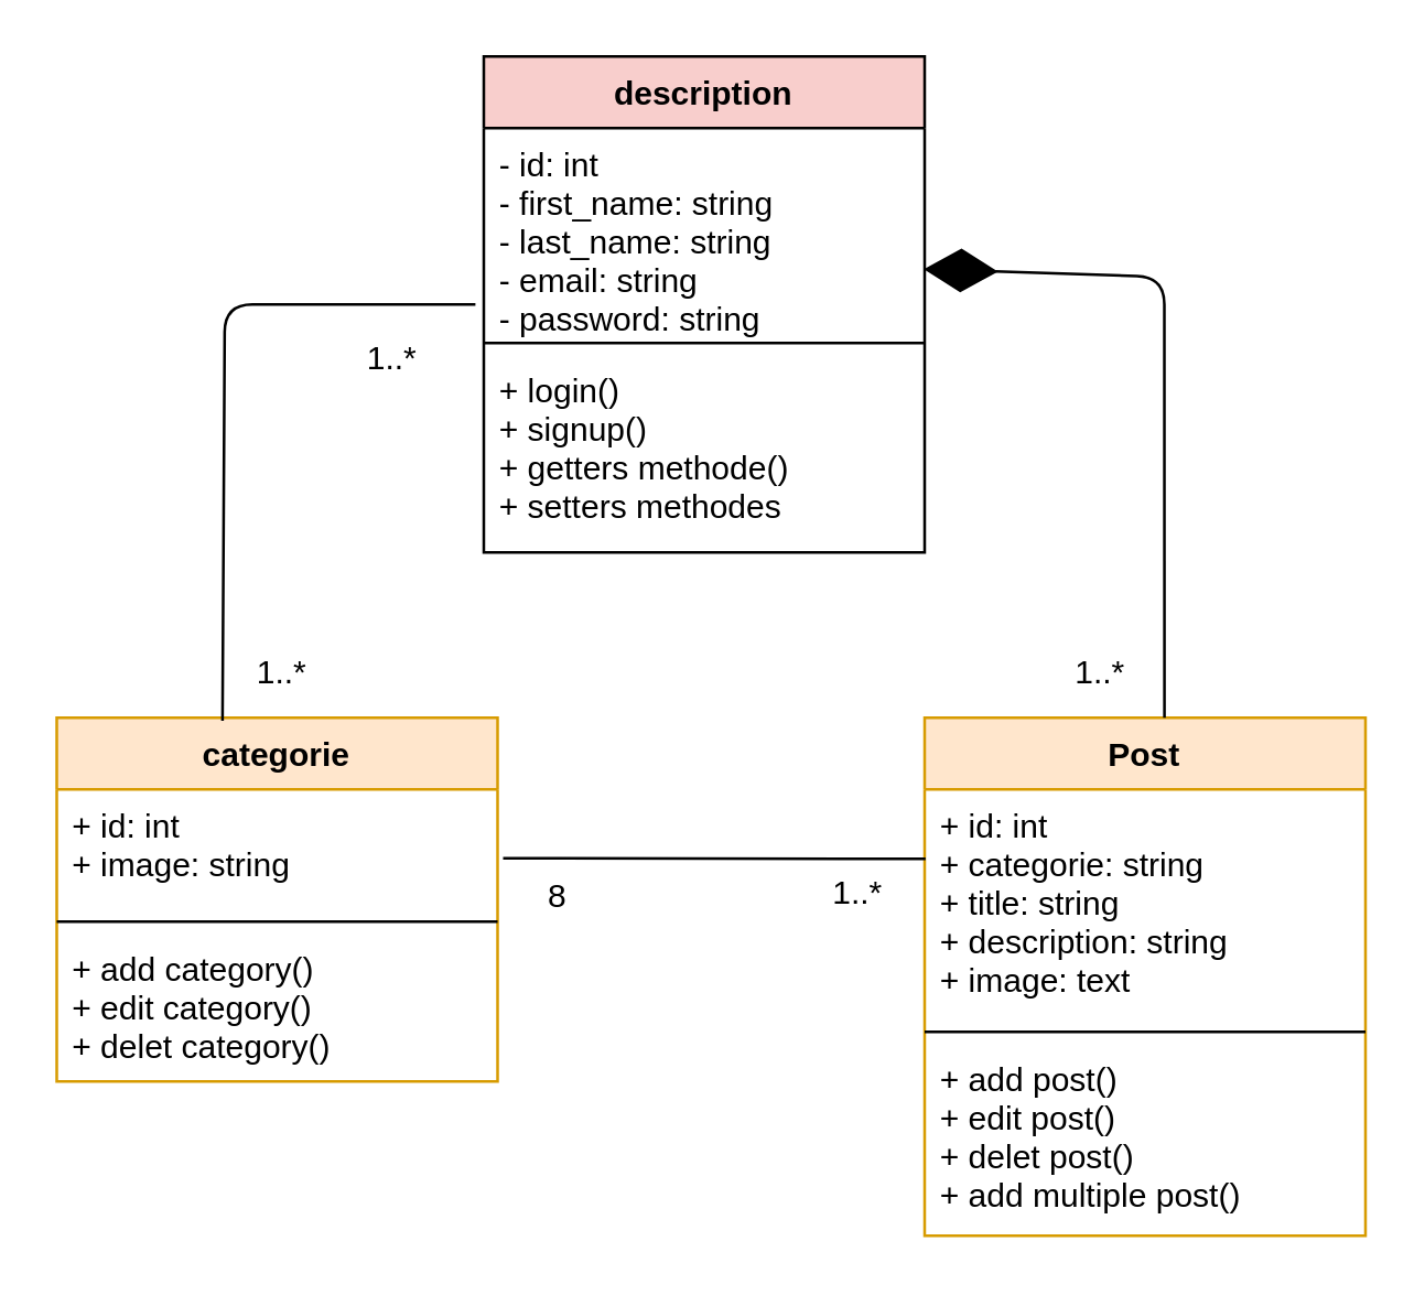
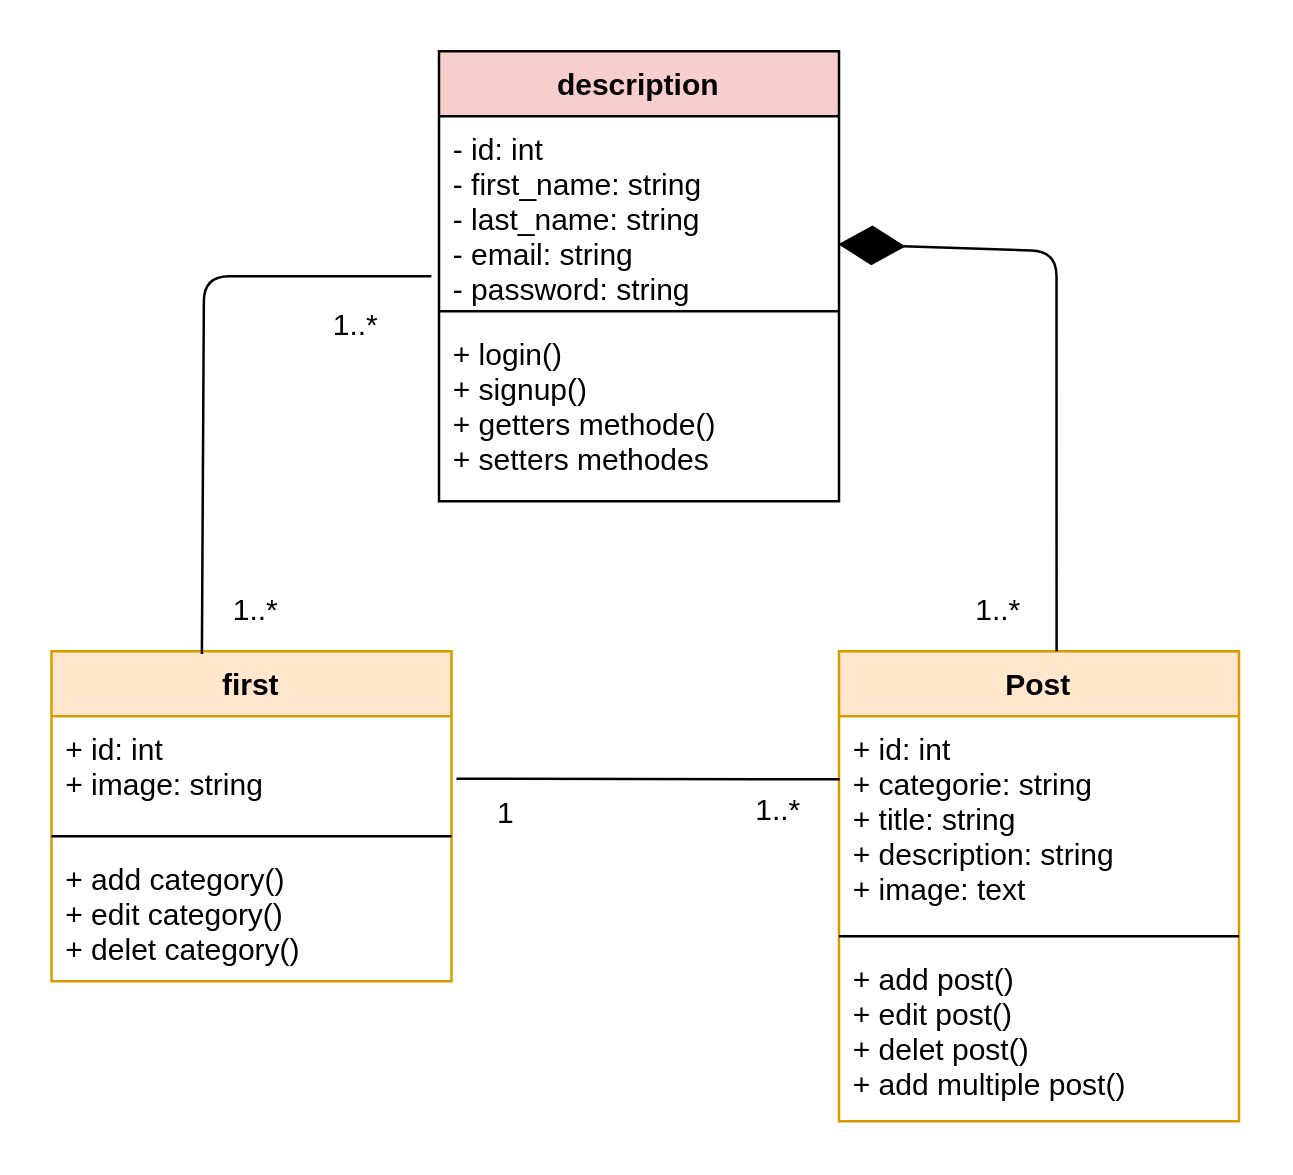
  <mxCell id="0" />
  <mxCell id="1" parent="0" />
  <mxCell id="2" value="description" style="swimlane;fontStyle=1;align=center;verticalAlign=top;childLayout=stackLayout;horizontal=1;startSize=26;horizontalStack=0;resizeParent=1;resizeParentMax=0;resizeLast=0;collapsible=1;marginBottom=0;fillColor=#f8cecc;strokeColor=#000000;" parent="1" vertex="1"><mxGeometry x="175" y="20" width="160" height="180" as="geometry" /></mxCell>
  <mxCell id="3" value="- id: int&#10;- first_name: string&#10;- last_name: string&#10;- email: string&#10;- password: string" style="text;align=left;verticalAlign=top;spacingLeft=4;spacingRight=4;overflow=hidden;rotatable=0;points=[[0,0.5],[1,0.5]];portConstraint=eastwest;" parent="2" vertex="1"><mxGeometry y="26" width="160" height="74" as="geometry" /></mxCell>
  <mxCell id="4" value="" style="line;strokeWidth=1;fillColor=none;align=left;verticalAlign=middle;spacingTop=-1;spacingLeft=3;spacingRight=3;rotatable=0;labelPosition=right;points=[];portConstraint=eastwest;" parent="2" vertex="1"><mxGeometry y="100" width="160" height="8" as="geometry" /></mxCell>
  <mxCell id="5" value="+ login()&#10;+ signup()&#10;+ getters methode()&#10;+ setters methodes" style="text;strokeColor=none;fillColor=none;align=left;verticalAlign=top;spacingLeft=4;spacingRight=4;overflow=hidden;rotatable=0;points=[[0,0.5],[1,0.5]];portConstraint=eastwest;" parent="2" vertex="1"><mxGeometry y="108" width="160" height="72" as="geometry" /></mxCell>
  <mxCell id="6" value="Post" style="swimlane;fontStyle=1;align=center;verticalAlign=top;childLayout=stackLayout;horizontal=1;startSize=26;horizontalStack=0;resizeParent=1;resizeParentMax=0;resizeLast=0;collapsible=1;marginBottom=0;fillColor=#ffe6cc;strokeColor=#d79b00;" parent="1" vertex="1"><mxGeometry x="335" y="260" width="160" height="188" as="geometry" /></mxCell>
  <mxCell id="7" value="+ id: int&#10;+ categorie: string&#10;+ title: string&#10;+ description: string&#10;+ image: text" style="text;align=left;verticalAlign=top;spacingLeft=4;spacingRight=4;overflow=hidden;rotatable=0;points=[[0,0.5],[1,0.5]];portConstraint=eastwest;" parent="6" vertex="1"><mxGeometry y="26" width="160" height="84" as="geometry" /></mxCell>
  <mxCell id="8" value="" style="line;strokeWidth=1;fillColor=none;align=left;verticalAlign=middle;spacingTop=-1;spacingLeft=3;spacingRight=3;rotatable=0;labelPosition=right;points=[];portConstraint=eastwest;" parent="6" vertex="1"><mxGeometry y="110" width="160" height="8" as="geometry" /></mxCell>
  <mxCell id="9" value="+ add post()&#10;+ edit post()&#10;+ delet post()&#10;+ add multiple post()" style="text;strokeColor=none;fillColor=none;align=left;verticalAlign=top;spacingLeft=4;spacingRight=4;overflow=hidden;rotatable=0;points=[[0,0.5],[1,0.5]];portConstraint=eastwest;" parent="6" vertex="1"><mxGeometry y="118" width="160" height="70" as="geometry" /></mxCell>
- <mxCell id="10" value="categorie" style="swimlane;fontStyle=1;align=center;verticalAlign=top;childLayout=stackLayout;horizontal=1;startSize=26;horizontalStack=0;resizeParent=1;resizeParentMax=0;resizeLast=0;collapsible=1;marginBottom=0;fillColor=#ffe6cc;strokeColor=#d79b00;" parent="1" vertex="1"><mxGeometry x="20" y="260" width="160" height="132" as="geometry" /></mxCell>
+ <mxCell id="10" value="first" style="swimlane;fontStyle=1;align=center;verticalAlign=top;childLayout=stackLayout;horizontal=1;startSize=26;horizontalStack=0;resizeParent=1;resizeParentMax=0;resizeLast=0;collapsible=1;marginBottom=0;fillColor=#ffe6cc;strokeColor=#d79b00;" parent="1" vertex="1"><mxGeometry x="20" y="260" width="160" height="132" as="geometry" /></mxCell>
  <mxCell id="11" value="+ id: int&#10;+ image: string" style="text;strokeColor=none;fillColor=none;align=left;verticalAlign=top;spacingLeft=4;spacingRight=4;overflow=hidden;rotatable=0;points=[[0,0.5],[1,0.5]];portConstraint=eastwest;" parent="10" vertex="1"><mxGeometry y="26" width="160" height="44" as="geometry" /></mxCell>
  <mxCell id="12" value="" style="line;strokeWidth=1;fillColor=none;align=left;verticalAlign=middle;spacingTop=-1;spacingLeft=3;spacingRight=3;rotatable=0;labelPosition=right;points=[];portConstraint=eastwest;" parent="10" vertex="1"><mxGeometry y="70" width="160" height="8" as="geometry" /></mxCell>
  <mxCell id="13" value="+ add category()&#10;+ edit category()&#10;+ delet category()" style="text;strokeColor=none;fillColor=none;align=left;verticalAlign=top;spacingLeft=4;spacingRight=4;overflow=hidden;rotatable=0;points=[[0,0.5],[1,0.5]];portConstraint=eastwest;" parent="10" vertex="1"><mxGeometry y="78" width="160" height="54" as="geometry" /></mxCell>
  <mxCell id="14" value="" style="endArrow=none;html=1;entryX=0.002;entryY=0.3;entryDx=0;entryDy=0;entryPerimeter=0;" parent="1" target="7" edge="1"><mxGeometry width="50" height="50" relative="1" as="geometry"><mxPoint x="182" y="311" as="sourcePoint" /><mxPoint x="332" y="320" as="targetPoint" /></mxGeometry></mxCell>
  <mxCell id="15" value="1..*" style="text;html=1;strokeColor=none;fillColor=none;align=center;verticalAlign=middle;whiteSpace=wrap;rounded=0;" parent="1" vertex="1"><mxGeometry x="291" y="314" width="40" height="20" as="geometry" /></mxCell>
- <mxCell id="16" value="8" style="text;html=1;strokeColor=none;fillColor=none;align=center;verticalAlign=middle;whiteSpace=wrap;rounded=0;" parent="1" vertex="1"><mxGeometry x="182" y="314" width="40" height="21" as="geometry" /></mxCell>
+ <mxCell id="16" value="1" style="text;html=1;strokeColor=none;fillColor=none;align=center;verticalAlign=middle;whiteSpace=wrap;rounded=0;" parent="1" vertex="1"><mxGeometry x="182" y="314" width="40" height="21" as="geometry" /></mxCell>
  <mxCell id="17" value="" style="endArrow=diamondThin;endFill=1;endSize=24;html=1;exitX=0.544;exitY=0;exitDx=0;exitDy=0;exitPerimeter=0;entryX=0.998;entryY=0.692;entryDx=0;entryDy=0;entryPerimeter=0;" parent="1" source="6" target="3" edge="1"><mxGeometry width="160" relative="1" as="geometry"><mxPoint x="422" y="250" as="sourcePoint" /><mxPoint x="342" y="100" as="targetPoint" /><Array as="points"><mxPoint x="422" y="100" /></Array></mxGeometry></mxCell>
  <mxCell id="18" value="1..*" style="text;html=1;strokeColor=none;fillColor=none;align=center;verticalAlign=middle;whiteSpace=wrap;rounded=0;" parent="1" vertex="1"><mxGeometry x="379" y="234" width="40" height="20" as="geometry" /></mxCell>
  <mxCell id="19" value="" style="endArrow=none;html=1;entryX=-0.019;entryY=0.865;entryDx=0;entryDy=0;entryPerimeter=0;exitX=0.376;exitY=0.008;exitDx=0;exitDy=0;exitPerimeter=0;" parent="1" source="10" target="3" edge="1"><mxGeometry width="50" height="50" relative="1" as="geometry"><mxPoint x="-18" y="161" as="sourcePoint" /><mxPoint x="135.32" y="161.2" as="targetPoint" /><Array as="points"><mxPoint x="81" y="110" /></Array></mxGeometry></mxCell>
  <mxCell id="20" value="1..*" style="text;html=1;strokeColor=none;fillColor=none;align=center;verticalAlign=middle;whiteSpace=wrap;rounded=0;" parent="1" vertex="1"><mxGeometry x="122" y="120" width="40" height="20" as="geometry" /></mxCell>
  <mxCell id="21" value="1..*" style="text;html=1;strokeColor=none;fillColor=none;align=center;verticalAlign=middle;whiteSpace=wrap;rounded=0;" parent="1" vertex="1"><mxGeometry x="82" y="234" width="40" height="20" as="geometry" /></mxCell>
